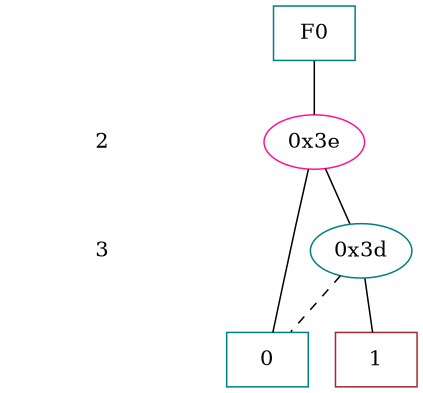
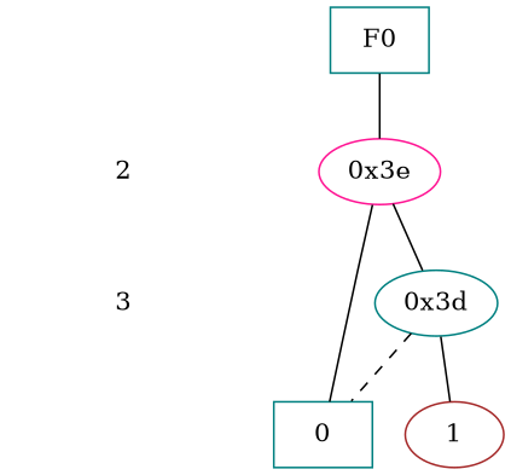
  digraph {
    node [shape=plaintext color=teal]
    edge [dir=none]
    "CONST NODES" [style=invis color=""]
    " 2 " [color=brown]
    " 3 "
    F0 [shape=box]
    "0x3e" [color=deeppink shape=""]
    "0x3d" [shape=""]
    n7 [label=0 shape=box]
-   n8 [color=brown label=1 shape=box]
+   n8 [color=brown label=1 shape=ellipse]
    subgraph sub_1 {
      "CONST NODES"
      " 2 "
      " 3 "
    }
    subgraph sub_2 {
      rank=same
      F0
    }
    subgraph sub_3 {
      rank=same
      " 2 "
      "0x3e"
    }
    subgraph sub_4 {
      rank=same
      " 3 "
      "0x3d"
    }
    subgraph sub_5 {
      rank=same
      "CONST NODES"
      subgraph sub_6 {
        rank=same
        n7
        n8
      }
    }
    " 2 " -> " 3 " [style=invis]
    " 3 " -> "CONST NODES" [style=invis]
    F0 -> "0x3e" [style=solid]
    "0x3e" -> "0x3d"
    "0x3e" -> n7 [style=solid]
    "0x3d" -> n7 [style=dashed]
    "0x3d" -> n8
  }
